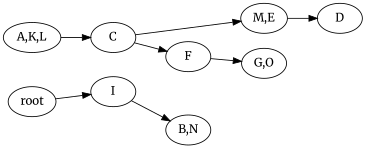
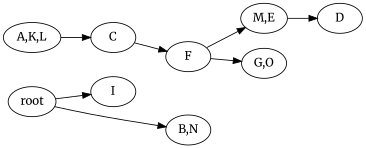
  strict digraph {
    fontname=Merriweather
    rankdir=LR
    node [fontname=Merriweather]
    edge [fontname=Merriweather]
    n1 [label=root]
    n2 [label=I]
    n3 [label="B,N"]
    n4 [label="A,K,L"]
    n5 [label=C]
    n6 [label=F]
    n7 [label="M,E"]
    n8 [label="G,O"]
    n9 [label=D]
    n1 -> n2
-   n2 -> n3
+   n1 -> n3
    n4 -> n5
    n5 -> n6
-   n5 -> n7
+   n6 -> n7
    n6 -> n8
    n7 -> n9
  }
